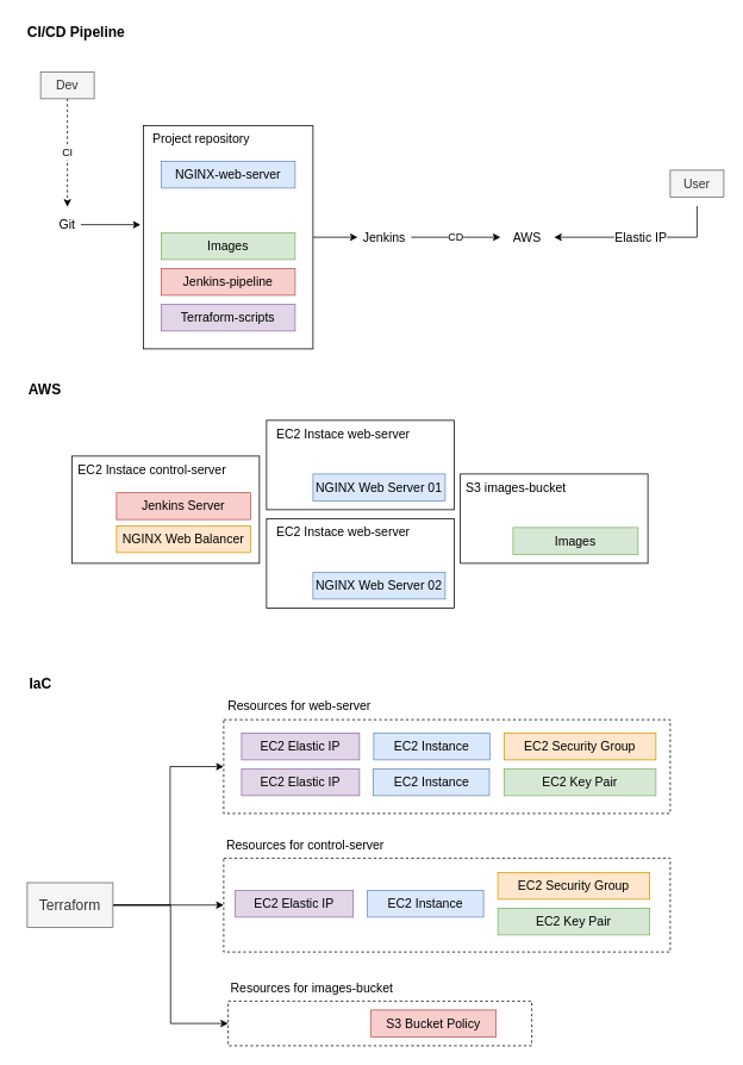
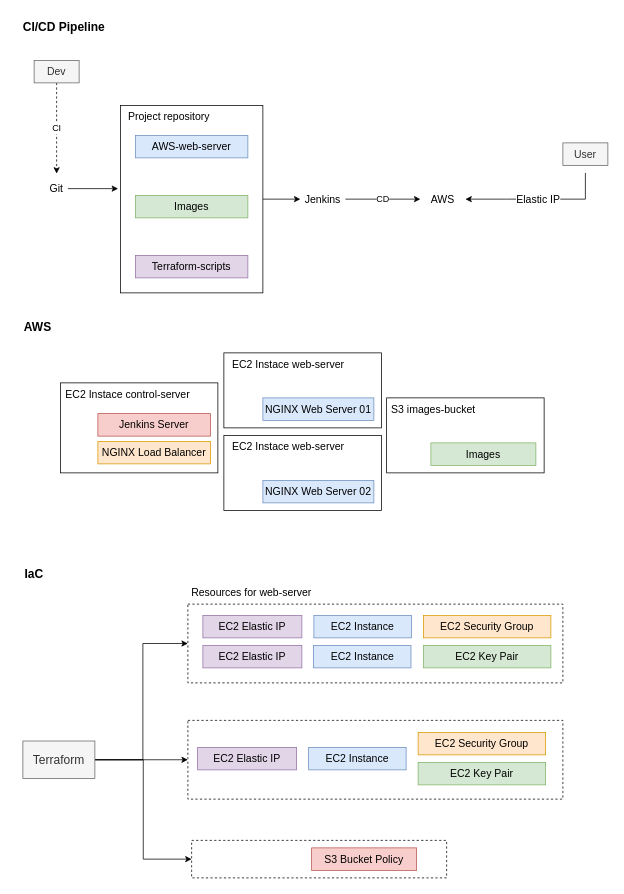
  <mxCell id="0" />
  <mxCell id="1" parent="0" />
  <mxCell id="2" value="" style="rounded=0;whiteSpace=wrap;html=1;fontSize=14;strokeColor=default;fillColor=none;dashed=1;" vertex="1" parent="1"><mxGeometry x="250" y="805" width="500" height="105" as="geometry" /></mxCell>
  <mxCell id="3" value="" style="rounded=0;whiteSpace=wrap;html=1;fontSize=14;" vertex="1" parent="1"><mxGeometry x="298" y="470" width="210" height="100" as="geometry" /></mxCell>
  <mxCell id="4" value="CI" style="edgeStyle=orthogonalEdgeStyle;rounded=0;orthogonalLoop=1;jettySize=auto;html=1;entryX=0.5;entryY=0;entryDx=0;entryDy=0;fontSize=12;dashed=1;" edge="1" parent="1" source="5" target="7"><mxGeometry relative="1" as="geometry" /></mxCell>
  <mxCell id="5" value="Dev" style="text;html=1;strokeColor=#666666;fillColor=#f5f5f5;align=center;verticalAlign=middle;whiteSpace=wrap;rounded=0;fontSize=14;fontColor=#333333;" vertex="1" parent="1"><mxGeometry x="45" y="80" width="60" height="30" as="geometry" /></mxCell>
  <mxCell id="6" style="edgeStyle=orthogonalEdgeStyle;rounded=0;orthogonalLoop=1;jettySize=auto;html=1;entryX=-0.016;entryY=0.444;entryDx=0;entryDy=0;entryPerimeter=0;fontSize=14;" edge="1" parent="1" source="7" target="9"><mxGeometry relative="1" as="geometry" /></mxCell>
  <mxCell id="7" value="Git" style="text;html=1;strokeColor=none;fillColor=none;align=center;verticalAlign=middle;whiteSpace=wrap;rounded=0;fontSize=14;" vertex="1" parent="1"><mxGeometry x="60" y="231" width="30" height="40" as="geometry" /></mxCell>
  <mxCell id="8" style="edgeStyle=orthogonalEdgeStyle;rounded=0;orthogonalLoop=1;jettySize=auto;html=1;fontSize=14;" edge="1" parent="1" source="9" target="12"><mxGeometry relative="1" as="geometry" /></mxCell>
  <mxCell id="9" value="" style="rounded=0;whiteSpace=wrap;html=1;fontSize=14;" vertex="1" parent="1"><mxGeometry x="160" y="140" width="190" height="250" as="geometry" /></mxCell>
- <mxCell id="10" value="NGINX-web-server" style="text;html=1;strokeColor=#6c8ebf;fillColor=#dae8fc;align=center;verticalAlign=middle;whiteSpace=wrap;rounded=0;fontSize=14;" vertex="1" parent="1"><mxGeometry x="180" y="180" width="150" height="30" as="geometry" /></mxCell>
+ <mxCell id="10" value="AWS-web-server" style="text;html=1;strokeColor=#6c8ebf;fillColor=#dae8fc;align=center;verticalAlign=middle;whiteSpace=wrap;rounded=0;fontSize=14;" vertex="1" parent="1"><mxGeometry x="180" y="180" width="150" height="30" as="geometry" /></mxCell>
  <mxCell id="11" value="CD" style="edgeStyle=orthogonalEdgeStyle;rounded=0;orthogonalLoop=1;jettySize=auto;html=1;fontSize=12;" edge="1" parent="1" source="12" target="13"><mxGeometry relative="1" as="geometry" /></mxCell>
  <mxCell id="12" value="Jenkins" style="text;html=1;strokeColor=none;fillColor=none;align=center;verticalAlign=middle;whiteSpace=wrap;rounded=0;fontSize=14;" vertex="1" parent="1"><mxGeometry x="400" y="250" width="60" height="30" as="geometry" /></mxCell>
  <mxCell id="13" value="AWS" style="text;html=1;strokeColor=none;fillColor=none;align=center;verticalAlign=middle;whiteSpace=wrap;rounded=0;fontSize=14;" vertex="1" parent="1"><mxGeometry x="560" y="250" width="60" height="30" as="geometry" /></mxCell>
  <mxCell id="14" value="NGINX Web Server 01" style="text;html=1;strokeColor=#6c8ebf;fillColor=#dae8fc;align=center;verticalAlign=middle;whiteSpace=wrap;rounded=0;fontSize=14;" vertex="1" parent="1"><mxGeometry x="350" y="530" width="148" height="30" as="geometry" /></mxCell>
  <mxCell id="15" value="EC2 Instace web-server" style="text;html=1;strokeColor=none;fillColor=none;align=center;verticalAlign=middle;whiteSpace=wrap;rounded=0;fontSize=14;" vertex="1" parent="1"><mxGeometry x="298" y="470" width="172" height="30" as="geometry" /></mxCell>
  <mxCell id="16" value="" style="rounded=0;whiteSpace=wrap;html=1;fontSize=14;" vertex="1" parent="1"><mxGeometry x="298" y="580" width="210" height="100" as="geometry" /></mxCell>
  <mxCell id="17" value="NGINX Web Server 02" style="text;html=1;strokeColor=#6c8ebf;fillColor=#dae8fc;align=center;verticalAlign=middle;whiteSpace=wrap;rounded=0;fontSize=14;" vertex="1" parent="1"><mxGeometry x="350" y="640" width="148" height="30" as="geometry" /></mxCell>
  <mxCell id="18" value="" style="rounded=0;whiteSpace=wrap;html=1;fontSize=14;" vertex="1" parent="1"><mxGeometry x="515" y="530" width="210" height="100" as="geometry" /></mxCell>
  <mxCell id="19" value="Images" style="text;html=1;strokeColor=#82b366;fillColor=#d5e8d4;align=center;verticalAlign=middle;whiteSpace=wrap;rounded=0;fontSize=14;" vertex="1" parent="1"><mxGeometry x="574" y="590" width="140" height="30" as="geometry" /></mxCell>
  <mxCell id="20" value="S3 images-bucket" style="text;html=1;strokeColor=none;fillColor=none;align=center;verticalAlign=middle;whiteSpace=wrap;rounded=0;fontSize=14;" vertex="1" parent="1"><mxGeometry x="515" y="530" width="125" height="30" as="geometry" /></mxCell>
  <mxCell id="21" value="" style="rounded=0;whiteSpace=wrap;html=1;fontSize=14;" vertex="1" parent="1"><mxGeometry x="80" y="510" width="210" height="120" as="geometry" /></mxCell>
  <mxCell id="22" value="Jenkins Server" style="text;html=1;strokeColor=#b85450;fillColor=#f8cecc;align=center;verticalAlign=middle;whiteSpace=wrap;rounded=0;fontSize=14;" vertex="1" parent="1"><mxGeometry x="130" y="551" width="150" height="30" as="geometry" /></mxCell>
  <mxCell id="23" value="EC2 Instace control-server" style="text;html=1;strokeColor=none;fillColor=none;align=center;verticalAlign=middle;whiteSpace=wrap;rounded=0;fontSize=14;" vertex="1" parent="1"><mxGeometry x="80" y="510" width="180" height="30" as="geometry" /></mxCell>
- <mxCell id="24" value="NGINX Web Balancer" style="text;html=1;strokeColor=#d79b00;fillColor=#ffe6cc;align=center;verticalAlign=middle;whiteSpace=wrap;rounded=0;fontSize=14;" vertex="1" parent="1"><mxGeometry x="130" y="588" width="150" height="30" as="geometry" /></mxCell>
+ <mxCell id="24" value="NGINX Load Balancer" style="text;html=1;strokeColor=#d79b00;fillColor=#ffe6cc;align=center;verticalAlign=middle;whiteSpace=wrap;rounded=0;fontSize=14;" vertex="1" parent="1"><mxGeometry x="130" y="588" width="150" height="30" as="geometry" /></mxCell>
  <mxCell id="25" value="Project repository" style="text;html=1;strokeColor=none;fillColor=none;align=center;verticalAlign=middle;whiteSpace=wrap;rounded=0;fontSize=14;" vertex="1" parent="1"><mxGeometry x="160" y="140" width="130" height="30" as="geometry" /></mxCell>
  <mxCell id="26" value="&lt;b style=&quot;font-size: 16px;&quot;&gt;CI/CD Pipeline&lt;/b&gt;" style="text;html=1;strokeColor=none;fillColor=none;align=center;verticalAlign=middle;whiteSpace=wrap;rounded=0;fontSize=16;" vertex="1" parent="1"><mxGeometry x="20" y="20" width="130" height="30" as="geometry" /></mxCell>
  <mxCell id="27" value="Elastic IP" style="edgeStyle=orthogonalEdgeStyle;rounded=0;orthogonalLoop=1;jettySize=auto;html=1;entryX=1;entryY=0.5;entryDx=0;entryDy=0;fontSize=14;" edge="1" parent="1" target="13"><mxGeometry relative="1" as="geometry"><mxPoint x="780" y="230" as="sourcePoint" /><Array as="points"><mxPoint x="675" y="265" /><mxPoint x="675" y="265" /></Array></mxGeometry></mxCell>
  <mxCell id="28" value="User" style="text;html=1;strokeColor=#666666;fillColor=#f5f5f5;align=center;verticalAlign=middle;whiteSpace=wrap;rounded=0;fontSize=14;fontColor=#333333;" vertex="1" parent="1"><mxGeometry x="750" y="190" width="60" height="30" as="geometry" /></mxCell>
  <mxCell id="29" value="&lt;b style=&quot;font-size: 16px;&quot;&gt;AWS&lt;/b&gt;" style="text;html=1;strokeColor=none;fillColor=none;align=center;verticalAlign=middle;whiteSpace=wrap;rounded=0;fontSize=16;" vertex="1" parent="1"><mxGeometry x="20" y="420" width="60" height="30" as="geometry" /></mxCell>
  <mxCell id="30" value="&lt;b style=&quot;font-size: 16px;&quot;&gt;IaC&lt;/b&gt;" style="text;html=1;strokeColor=none;fillColor=none;align=center;verticalAlign=middle;whiteSpace=wrap;rounded=0;fontSize=16;" vertex="1" parent="1"><mxGeometry x="20" y="750" width="50" height="30" as="geometry" /></mxCell>
  <mxCell id="31" style="edgeStyle=orthogonalEdgeStyle;rounded=0;orthogonalLoop=1;jettySize=auto;html=1;entryX=0;entryY=0.5;entryDx=0;entryDy=0;fontSize=12;" edge="1" parent="1" source="34" target="47"><mxGeometry relative="1" as="geometry" /></mxCell>
  <mxCell id="32" style="edgeStyle=orthogonalEdgeStyle;rounded=0;orthogonalLoop=1;jettySize=auto;html=1;entryX=0;entryY=0.5;entryDx=0;entryDy=0;fontSize=12;" edge="1" parent="1" source="34" target="49"><mxGeometry relative="1" as="geometry" /></mxCell>
  <mxCell id="33" style="edgeStyle=orthogonalEdgeStyle;rounded=0;orthogonalLoop=1;jettySize=auto;html=1;entryX=0;entryY=0.5;entryDx=0;entryDy=0;fontSize=12;" edge="1" parent="1" source="34" target="2"><mxGeometry relative="1" as="geometry"><Array as="points"><mxPoint x="190" y="1013" /><mxPoint x="190" y="858" /></Array></mxGeometry></mxCell>
  <mxCell id="34" value="&lt;font style=&quot;font-size: 16px;&quot;&gt;Terraform&lt;/font&gt;" style="text;html=1;strokeColor=#666666;fillColor=#f5f5f5;align=center;verticalAlign=middle;whiteSpace=wrap;rounded=0;fontSize=14;fontColor=#333333;" vertex="1" parent="1"><mxGeometry x="30" y="987.5" width="96" height="50" as="geometry" /></mxCell>
  <mxCell id="35" value="EC2 Instance" style="text;html=1;strokeColor=#6c8ebf;fillColor=#dae8fc;align=center;verticalAlign=middle;whiteSpace=wrap;rounded=0;fontSize=14;" vertex="1" parent="1"><mxGeometry x="418" y="820" width="130" height="30" as="geometry" /></mxCell>
  <mxCell id="36" value="EC2 Instance" style="text;html=1;strokeColor=#6c8ebf;fillColor=#dae8fc;align=center;verticalAlign=middle;whiteSpace=wrap;rounded=0;fontSize=14;" vertex="1" parent="1"><mxGeometry x="417.5" y="860" width="130" height="30" as="geometry" /></mxCell>
  <mxCell id="37" value="EC2 Security Group" style="text;html=1;strokeColor=#d79b00;fillColor=#ffe6cc;align=center;verticalAlign=middle;whiteSpace=wrap;rounded=0;fontSize=14;" vertex="1" parent="1"><mxGeometry x="564" y="820" width="170" height="30" as="geometry" /></mxCell>
  <mxCell id="38" value="EC2 Key Pair" style="text;html=1;strokeColor=#82b366;fillColor=#d5e8d4;align=center;verticalAlign=middle;whiteSpace=wrap;rounded=0;fontSize=14;" vertex="1" parent="1"><mxGeometry x="564" y="860" width="170" height="30" as="geometry" /></mxCell>
  <mxCell id="39" value="S3 Bucket Policy" style="text;html=1;strokeColor=#b85450;fillColor=#f8cecc;align=center;verticalAlign=middle;whiteSpace=wrap;rounded=0;fontSize=14;" vertex="1" parent="1"><mxGeometry x="415" y="1130" width="140" height="30" as="geometry" /></mxCell>
  <mxCell id="40" value="EC2 Elastic IP" style="text;html=1;strokeColor=#9673a6;fillColor=#e1d5e7;align=center;verticalAlign=middle;whiteSpace=wrap;rounded=0;fontSize=14;" vertex="1" parent="1"><mxGeometry x="270" y="820" width="132" height="30" as="geometry" /></mxCell>
  <mxCell id="41" value="EC2 Elastic IP" style="text;html=1;strokeColor=#9673a6;fillColor=#e1d5e7;align=center;verticalAlign=middle;whiteSpace=wrap;rounded=0;fontSize=14;" vertex="1" parent="1"><mxGeometry x="270" y="860" width="132" height="30" as="geometry" /></mxCell>
  <mxCell id="42" value="EC2 Instance" style="text;html=1;strokeColor=#6c8ebf;fillColor=#dae8fc;align=center;verticalAlign=middle;whiteSpace=wrap;rounded=0;fontSize=14;" vertex="1" parent="1"><mxGeometry x="411" y="996" width="130" height="30" as="geometry" /></mxCell>
  <mxCell id="43" value="EC2 Security Group" style="text;html=1;strokeColor=#d79b00;fillColor=#ffe6cc;align=center;verticalAlign=middle;whiteSpace=wrap;rounded=0;fontSize=14;" vertex="1" parent="1"><mxGeometry x="557" y="976" width="170" height="30" as="geometry" /></mxCell>
  <mxCell id="44" value="EC2 Key Pair" style="text;html=1;strokeColor=#82b366;fillColor=#d5e8d4;align=center;verticalAlign=middle;whiteSpace=wrap;rounded=0;fontSize=14;" vertex="1" parent="1"><mxGeometry x="557" y="1016" width="170" height="30" as="geometry" /></mxCell>
  <mxCell id="45" value="EC2 Elastic IP" style="text;html=1;strokeColor=#9673a6;fillColor=#e1d5e7;align=center;verticalAlign=middle;whiteSpace=wrap;rounded=0;fontSize=14;" vertex="1" parent="1"><mxGeometry x="263" y="996" width="132" height="30" as="geometry" /></mxCell>
  <mxCell id="46" value="Resources for web-server" style="text;html=1;strokeColor=none;fillColor=none;align=center;verticalAlign=middle;whiteSpace=wrap;rounded=0;fontSize=14;" vertex="1" parent="1"><mxGeometry x="250" y="775" width="170" height="30" as="geometry" /></mxCell>
  <mxCell id="47" value="" style="rounded=0;whiteSpace=wrap;html=1;fontSize=14;strokeColor=default;fillColor=none;dashed=1;" vertex="1" parent="1"><mxGeometry x="250" y="960" width="500" height="105" as="geometry" /></mxCell>
- <mxCell id="48" value="Resources for control-server" style="text;html=1;strokeColor=none;fillColor=none;align=center;verticalAlign=middle;whiteSpace=wrap;rounded=0;fontSize=14;" vertex="1" parent="1"><mxGeometry x="250" y="930" width="183" height="30" as="geometry" /></mxCell>
  <mxCell id="49" value="" style="rounded=0;whiteSpace=wrap;html=1;fontSize=14;strokeColor=default;fillColor=none;dashed=1;" vertex="1" parent="1"><mxGeometry x="255" y="1120" width="340" height="50" as="geometry" /></mxCell>
- <mxCell id="50" value="Resources for images-bucket" style="text;html=1;strokeColor=none;fillColor=none;align=center;verticalAlign=middle;whiteSpace=wrap;rounded=0;fontSize=14;" vertex="1" parent="1"><mxGeometry x="253" y="1090" width="192" height="30" as="geometry" /></mxCell>
  <mxCell id="51" value="EC2 Instace web-server" style="text;html=1;strokeColor=none;fillColor=none;align=center;verticalAlign=middle;whiteSpace=wrap;rounded=0;fontSize=14;" vertex="1" parent="1"><mxGeometry x="298" y="580" width="172" height="30" as="geometry" /></mxCell>
  <mxCell id="52" value="Images" style="text;html=1;strokeColor=#82b366;fillColor=#d5e8d4;align=center;verticalAlign=middle;whiteSpace=wrap;rounded=0;fontSize=14;" vertex="1" parent="1"><mxGeometry x="180" y="260" width="150" height="30" as="geometry" /></mxCell>
- <mxCell id="53" value="Jenkins-pipeline" style="text;html=1;strokeColor=#b85450;fillColor=#f8cecc;align=center;verticalAlign=middle;whiteSpace=wrap;rounded=0;fontSize=14;" vertex="1" parent="1"><mxGeometry x="180" y="300" width="150" height="30" as="geometry" /></mxCell>
  <mxCell id="54" value="Terraform-scripts" style="text;html=1;strokeColor=#9673a6;fillColor=#e1d5e7;align=center;verticalAlign=middle;whiteSpace=wrap;rounded=0;fontSize=14;" vertex="1" parent="1"><mxGeometry x="180" y="340" width="150" height="30" as="geometry" /></mxCell>
